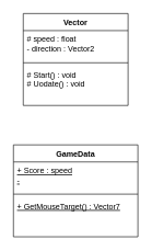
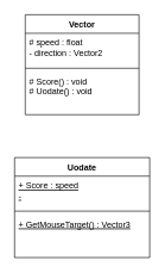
  <mxCell id="0" />
  <mxCell id="1" parent="0" />
  <mxCell id="2" value="Vector" style="swimlane;fontStyle=1;align=center;verticalAlign=top;childLayout=stackLayout;horizontal=1;startSize=26;horizontalStack=0;resizeParent=1;resizeParentMax=0;resizeLast=0;collapsible=1;marginBottom=0;" vertex="1" parent="1"><mxGeometry x="35" y="20" width="160" height="140" as="geometry" /></mxCell>
  <mxCell id="3" value="# speed : float&#10;- direction : Vector2" style="text;strokeColor=none;fillColor=none;align=left;verticalAlign=top;spacingLeft=4;spacingRight=4;overflow=hidden;rotatable=0;points=[[0,0.5],[1,0.5]];portConstraint=eastwest;" vertex="1" parent="2"><mxGeometry y="26" width="160" height="44" as="geometry" /></mxCell>
  <mxCell id="4" value="" style="line;strokeWidth=1;fillColor=none;align=left;verticalAlign=middle;spacingTop=-1;spacingLeft=3;spacingRight=3;rotatable=0;labelPosition=right;points=[];portConstraint=eastwest;" vertex="1" parent="2"><mxGeometry y="70" width="160" height="10" as="geometry" /></mxCell>
- <mxCell id="5" value="# Start() : void&#10;# Uodate() : void" style="text;strokeColor=none;fillColor=none;align=left;verticalAlign=top;spacingLeft=4;spacingRight=4;overflow=hidden;rotatable=0;points=[[0,0.5],[1,0.5]];portConstraint=eastwest;" vertex="1" parent="2"><mxGeometry y="80" width="160" height="60" as="geometry" /></mxCell>
- <mxCell id="6" value="GameData" style="swimlane;fontStyle=1;align=center;verticalAlign=top;childLayout=stackLayout;horizontal=1;startSize=26;horizontalStack=0;resizeParent=1;resizeParentMax=0;resizeLast=0;collapsible=1;marginBottom=0;" vertex="1" parent="1"><mxGeometry x="20" y="220" width="190" height="140" as="geometry" /></mxCell>
+ <mxCell id="5" value="# Score() : void&#10;# Uodate() : void" style="text;strokeColor=none;fillColor=none;align=left;verticalAlign=top;spacingLeft=4;spacingRight=4;overflow=hidden;rotatable=0;points=[[0,0.5],[1,0.5]];portConstraint=eastwest;" vertex="1" parent="2"><mxGeometry y="80" width="160" height="60" as="geometry" /></mxCell>
+ <mxCell id="6" value="Uodate" style="swimlane;fontStyle=1;align=center;verticalAlign=top;childLayout=stackLayout;horizontal=1;startSize=26;horizontalStack=0;resizeParent=1;resizeParentMax=0;resizeLast=0;collapsible=1;marginBottom=0;" vertex="1" parent="1"><mxGeometry x="20" y="220" width="190" height="140" as="geometry" /></mxCell>
  <mxCell id="7" value="+ Score : speed&#10;-" style="text;strokeColor=none;fillColor=none;align=left;verticalAlign=top;spacingLeft=4;spacingRight=4;overflow=hidden;rotatable=0;points=[[0,0.5],[1,0.5]];portConstraint=eastwest;fontStyle=4" vertex="1" parent="6"><mxGeometry y="26" width="190" height="44" as="geometry" /></mxCell>
  <mxCell id="8" value="" style="line;strokeWidth=1;fillColor=none;align=left;verticalAlign=middle;spacingTop=-1;spacingLeft=3;spacingRight=3;rotatable=0;labelPosition=right;points=[];portConstraint=eastwest;" vertex="1" parent="6"><mxGeometry y="70" width="190" height="10" as="geometry" /></mxCell>
- <mxCell id="9" value="+ GetMouseTarget() : Vector7" style="text;strokeColor=none;fillColor=none;align=left;verticalAlign=top;spacingLeft=4;spacingRight=4;overflow=hidden;rotatable=0;points=[[0,0.5],[1,0.5]];portConstraint=eastwest;fontStyle=4" vertex="1" parent="6"><mxGeometry y="80" width="190" height="60" as="geometry" /></mxCell>
+ <mxCell id="9" value="+ GetMouseTarget() : Vector3" style="text;strokeColor=none;fillColor=none;align=left;verticalAlign=top;spacingLeft=4;spacingRight=4;overflow=hidden;rotatable=0;points=[[0,0.5],[1,0.5]];portConstraint=eastwest;fontStyle=4" vertex="1" parent="6"><mxGeometry y="80" width="190" height="60" as="geometry" /></mxCell>
